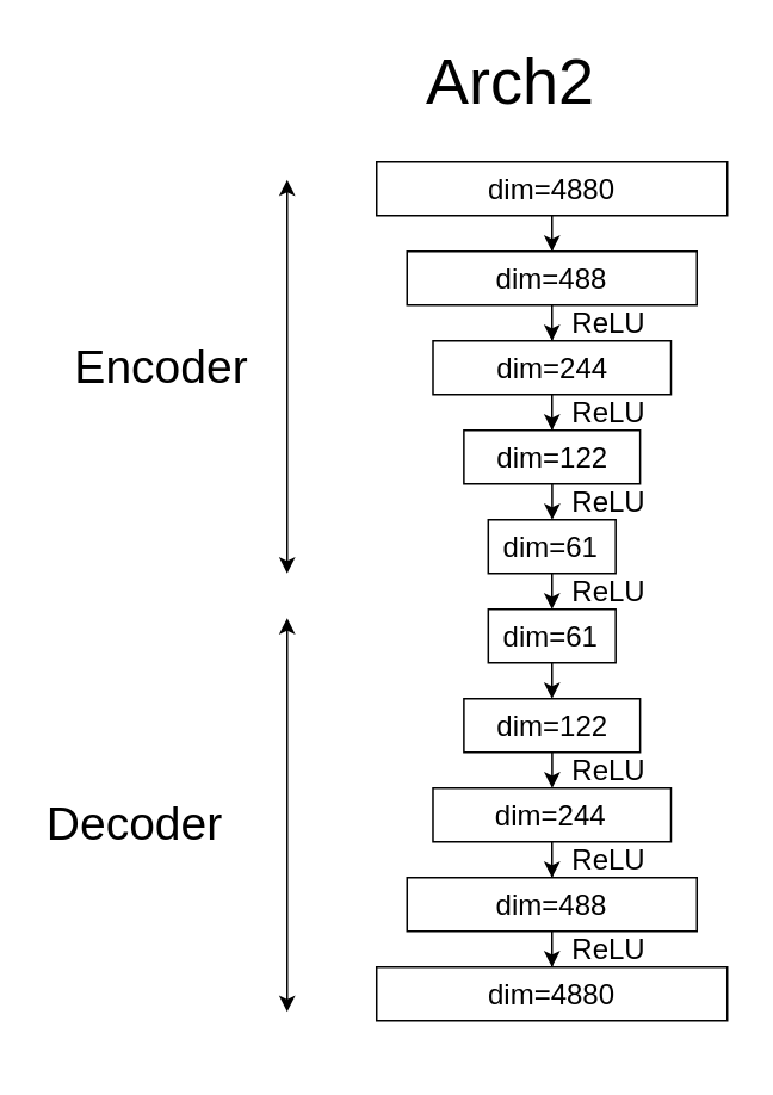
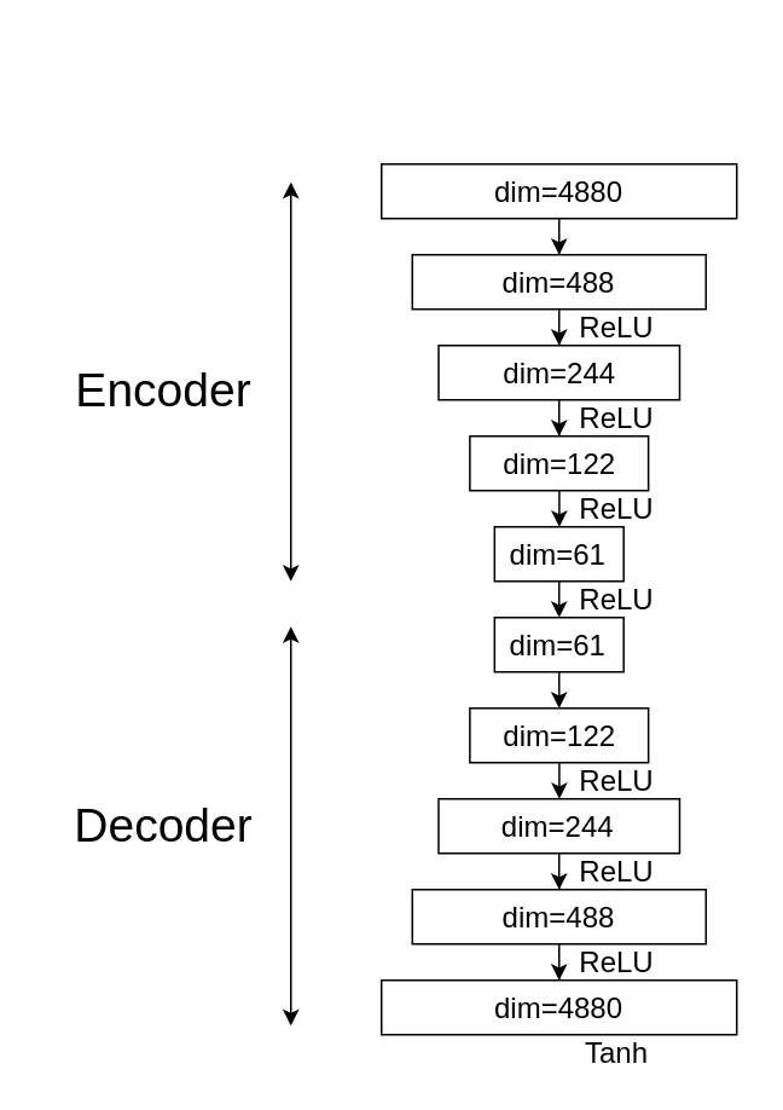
  <mxCell id="0" />
  <mxCell id="1" parent="0" />
  <mxCell id="2" style="edgeStyle=orthogonalEdgeStyle;rounded=0;orthogonalLoop=1;jettySize=auto;html=1;entryX=0.5;entryY=0;entryDx=0;entryDy=0;" parent="1" source="3" target="5" edge="1"><mxGeometry relative="1" as="geometry" /></mxCell>
  <mxCell id="3" value="&lt;font style=&quot;font-size: 16px;&quot;&gt;dim=4880&lt;/font&gt;" style="rounded=0;whiteSpace=wrap;html=1;" parent="1" vertex="1"><mxGeometry x="210" y="90" width="196" height="30" as="geometry" /></mxCell>
  <mxCell id="4" style="edgeStyle=orthogonalEdgeStyle;rounded=0;orthogonalLoop=1;jettySize=auto;html=1;entryX=0.5;entryY=0;entryDx=0;entryDy=0;" parent="1" source="5" target="7" edge="1"><mxGeometry relative="1" as="geometry" /></mxCell>
  <mxCell id="5" value="&lt;font style=&quot;font-size: 16px;&quot;&gt;dim=488&lt;/font&gt;" style="rounded=0;whiteSpace=wrap;html=1;" parent="1" vertex="1"><mxGeometry x="227" y="140" width="162" height="30" as="geometry" /></mxCell>
  <mxCell id="6" style="edgeStyle=orthogonalEdgeStyle;rounded=0;orthogonalLoop=1;jettySize=auto;html=1;entryX=0.5;entryY=0;entryDx=0;entryDy=0;" parent="1" source="7" target="9" edge="1"><mxGeometry relative="1" as="geometry" /></mxCell>
  <mxCell id="7" value="&lt;font style=&quot;font-size: 16px;&quot;&gt;dim=244&lt;/font&gt;" style="rounded=0;whiteSpace=wrap;html=1;" parent="1" vertex="1"><mxGeometry x="241.5" y="190" width="133" height="30" as="geometry" /></mxCell>
  <mxCell id="8" style="edgeStyle=orthogonalEdgeStyle;rounded=0;orthogonalLoop=1;jettySize=auto;html=1;entryX=0.5;entryY=0;entryDx=0;entryDy=0;" parent="1" source="9" target="11" edge="1"><mxGeometry relative="1" as="geometry" /></mxCell>
  <mxCell id="9" value="&lt;font style=&quot;font-size: 16px;&quot;&gt;dim=122&lt;/font&gt;" style="rounded=0;whiteSpace=wrap;html=1;" parent="1" vertex="1"><mxGeometry x="258.75" y="240" width="98.5" height="30" as="geometry" /></mxCell>
  <mxCell id="10" style="edgeStyle=orthogonalEdgeStyle;rounded=0;orthogonalLoop=1;jettySize=auto;html=1;entryX=0.5;entryY=0;entryDx=0;entryDy=0;" parent="1" source="11" target="13" edge="1"><mxGeometry relative="1" as="geometry" /></mxCell>
  <mxCell id="11" value="&lt;font style=&quot;font-size: 16px;&quot;&gt;dim=61&lt;/font&gt;" style="rounded=0;whiteSpace=wrap;html=1;" parent="1" vertex="1"><mxGeometry x="272.37" y="290" width="71.25" height="30" as="geometry" /></mxCell>
  <mxCell id="12" style="edgeStyle=orthogonalEdgeStyle;rounded=0;orthogonalLoop=1;jettySize=auto;html=1;entryX=0.5;entryY=0;entryDx=0;entryDy=0;" parent="1" source="13" target="15" edge="1"><mxGeometry relative="1" as="geometry" /></mxCell>
  <mxCell id="13" value="&lt;font style=&quot;font-size: 16px;&quot;&gt;dim=61&lt;/font&gt;" style="rounded=0;whiteSpace=wrap;html=1;" parent="1" vertex="1"><mxGeometry x="272.38" y="340" width="71.25" height="30" as="geometry" /></mxCell>
  <mxCell id="14" style="edgeStyle=orthogonalEdgeStyle;rounded=0;orthogonalLoop=1;jettySize=auto;html=1;entryX=0.5;entryY=0;entryDx=0;entryDy=0;" parent="1" source="15" target="17" edge="1"><mxGeometry relative="1" as="geometry" /></mxCell>
  <mxCell id="15" value="&lt;font style=&quot;font-size: 16px;&quot;&gt;dim=122&lt;/font&gt;" style="rounded=0;whiteSpace=wrap;html=1;" parent="1" vertex="1"><mxGeometry x="258.76" y="390" width="98.5" height="30" as="geometry" /></mxCell>
  <mxCell id="16" style="edgeStyle=orthogonalEdgeStyle;rounded=0;orthogonalLoop=1;jettySize=auto;html=1;entryX=0.5;entryY=0;entryDx=0;entryDy=0;" parent="1" source="17" target="19" edge="1"><mxGeometry relative="1" as="geometry" /></mxCell>
  <mxCell id="17" value="&lt;font style=&quot;font-size: 16px;&quot;&gt;dim=244&lt;/font&gt;" style="rounded=0;whiteSpace=wrap;html=1;" parent="1" vertex="1"><mxGeometry x="241.49" y="440" width="133" height="30" as="geometry" /></mxCell>
  <mxCell id="18" style="edgeStyle=orthogonalEdgeStyle;rounded=0;orthogonalLoop=1;jettySize=auto;html=1;entryX=0.5;entryY=0;entryDx=0;entryDy=0;" parent="1" source="19" target="20" edge="1"><mxGeometry relative="1" as="geometry" /></mxCell>
  <mxCell id="19" value="&lt;font style=&quot;font-size: 16px;&quot;&gt;dim=488&lt;/font&gt;" style="rounded=0;whiteSpace=wrap;html=1;" parent="1" vertex="1"><mxGeometry x="227.01" y="490" width="162" height="30" as="geometry" /></mxCell>
  <mxCell id="20" value="&lt;font style=&quot;font-size: 16px;&quot;&gt;dim=4880&lt;/font&gt;" style="rounded=0;whiteSpace=wrap;html=1;" parent="1" vertex="1"><mxGeometry x="209.99" y="540" width="196" height="30" as="geometry" /></mxCell>
  <mxCell id="21" value="" style="endArrow=classic;startArrow=classic;html=1;rounded=0;" parent="1" edge="1"><mxGeometry width="50" height="50" relative="1" as="geometry"><mxPoint x="160" y="320" as="sourcePoint" /><mxPoint x="160" y="100" as="targetPoint" /></mxGeometry></mxCell>
- <mxCell id="22" value="&lt;font style=&quot;font-size: 26px;&quot;&gt;Encoder&lt;/font&gt;" style="text;html=1;strokeColor=none;fillColor=none;align=center;verticalAlign=middle;whiteSpace=wrap;rounded=0;" parent="1" vertex="1"><mxGeometry x="20" y="175" width="140" height="60" as="geometry" /></mxCell>
- <mxCell id="23" value="&lt;font style=&quot;font-size: 26px;&quot;&gt;Decoder&lt;/font&gt;" style="text;html=1;strokeColor=none;fillColor=none;align=center;verticalAlign=middle;whiteSpace=wrap;rounded=0;" parent="1" vertex="1"><mxGeometry x="5" y="430" width="140" height="60" as="geometry" /></mxCell>
+ <mxCell id="22" value="&lt;font style=&quot;font-size: 26px;&quot;&gt;Encoder&lt;/font&gt;" style="text;html=1;strokeColor=none;fillColor=none;align=center;verticalAlign=middle;whiteSpace=wrap;rounded=0;" parent="1" vertex="1"><mxGeometry x="20" y="185" width="140" height="60" as="geometry" /></mxCell>
+ <mxCell id="23" value="&lt;font style=&quot;font-size: 26px;&quot;&gt;Decoder&lt;/font&gt;" style="text;html=1;strokeColor=none;fillColor=none;align=center;verticalAlign=middle;whiteSpace=wrap;rounded=0;" parent="1" vertex="1"><mxGeometry x="20" y="425" width="140" height="60" as="geometry" /></mxCell>
  <mxCell id="24" value="" style="endArrow=classic;startArrow=classic;html=1;rounded=0;" parent="1" edge="1"><mxGeometry width="50" height="50" relative="1" as="geometry"><mxPoint x="160" y="565" as="sourcePoint" /><mxPoint x="160" y="345" as="targetPoint" /></mxGeometry></mxCell>
  <mxCell id="25" value="&lt;font style=&quot;font-size: 16px;&quot;&gt;ReLU&lt;/font&gt;" style="text;html=1;strokeColor=none;fillColor=none;align=center;verticalAlign=middle;whiteSpace=wrap;rounded=0;" parent="1" vertex="1"><mxGeometry x="300" y="320" width="80" height="20" as="geometry" /></mxCell>
  <mxCell id="26" value="&lt;font style=&quot;font-size: 16px;&quot;&gt;ReLU&lt;/font&gt;" style="text;html=1;strokeColor=none;fillColor=none;align=center;verticalAlign=middle;whiteSpace=wrap;rounded=0;" parent="1" vertex="1"><mxGeometry x="300" y="170" width="80" height="20" as="geometry" /></mxCell>
  <mxCell id="27" value="&lt;font style=&quot;font-size: 16px;&quot;&gt;ReLU&lt;/font&gt;" style="text;html=1;strokeColor=none;fillColor=none;align=center;verticalAlign=middle;whiteSpace=wrap;rounded=0;" parent="1" vertex="1"><mxGeometry x="300" y="220" width="80" height="20" as="geometry" /></mxCell>
  <mxCell id="28" value="&lt;font style=&quot;font-size: 16px;&quot;&gt;ReLU&lt;/font&gt;" style="text;html=1;strokeColor=none;fillColor=none;align=center;verticalAlign=middle;whiteSpace=wrap;rounded=0;" parent="1" vertex="1"><mxGeometry x="300" y="270" width="80" height="20" as="geometry" /></mxCell>
  <mxCell id="29" value="&lt;font style=&quot;font-size: 16px;&quot;&gt;ReLU&lt;/font&gt;" style="text;html=1;strokeColor=none;fillColor=none;align=center;verticalAlign=middle;whiteSpace=wrap;rounded=0;" parent="1" vertex="1"><mxGeometry x="300" y="420" width="80" height="20" as="geometry" /></mxCell>
  <mxCell id="30" value="&lt;font style=&quot;font-size: 16px;&quot;&gt;ReLU&lt;/font&gt;" style="text;html=1;strokeColor=none;fillColor=none;align=center;verticalAlign=middle;whiteSpace=wrap;rounded=0;" parent="1" vertex="1"><mxGeometry x="300" y="470" width="80" height="20" as="geometry" /></mxCell>
  <mxCell id="31" value="&lt;font style=&quot;font-size: 16px;&quot;&gt;ReLU&lt;/font&gt;" style="text;html=1;strokeColor=none;fillColor=none;align=center;verticalAlign=middle;whiteSpace=wrap;rounded=0;" parent="1" vertex="1"><mxGeometry x="300" y="520" width="80" height="20" as="geometry" /></mxCell>
- <mxCell id="33" value="&lt;font style=&quot;font-size: 36px;&quot;&gt;Arch2&lt;/font&gt;" style="text;html=1;strokeColor=none;fillColor=none;align=center;verticalAlign=middle;whiteSpace=wrap;rounded=0;" parent="1" vertex="1"><mxGeometry x="160" y="20" width="250" height="50" as="geometry" /></mxCell>
+ <mxCell id="32" value="&lt;font style=&quot;font-size: 16px;&quot;&gt;Tanh&lt;/font&gt;" style="text;html=1;strokeColor=none;fillColor=none;align=center;verticalAlign=middle;whiteSpace=wrap;rounded=0;" parent="1" vertex="1"><mxGeometry x="300" y="570" width="80" height="20" as="geometry" /></mxCell>
